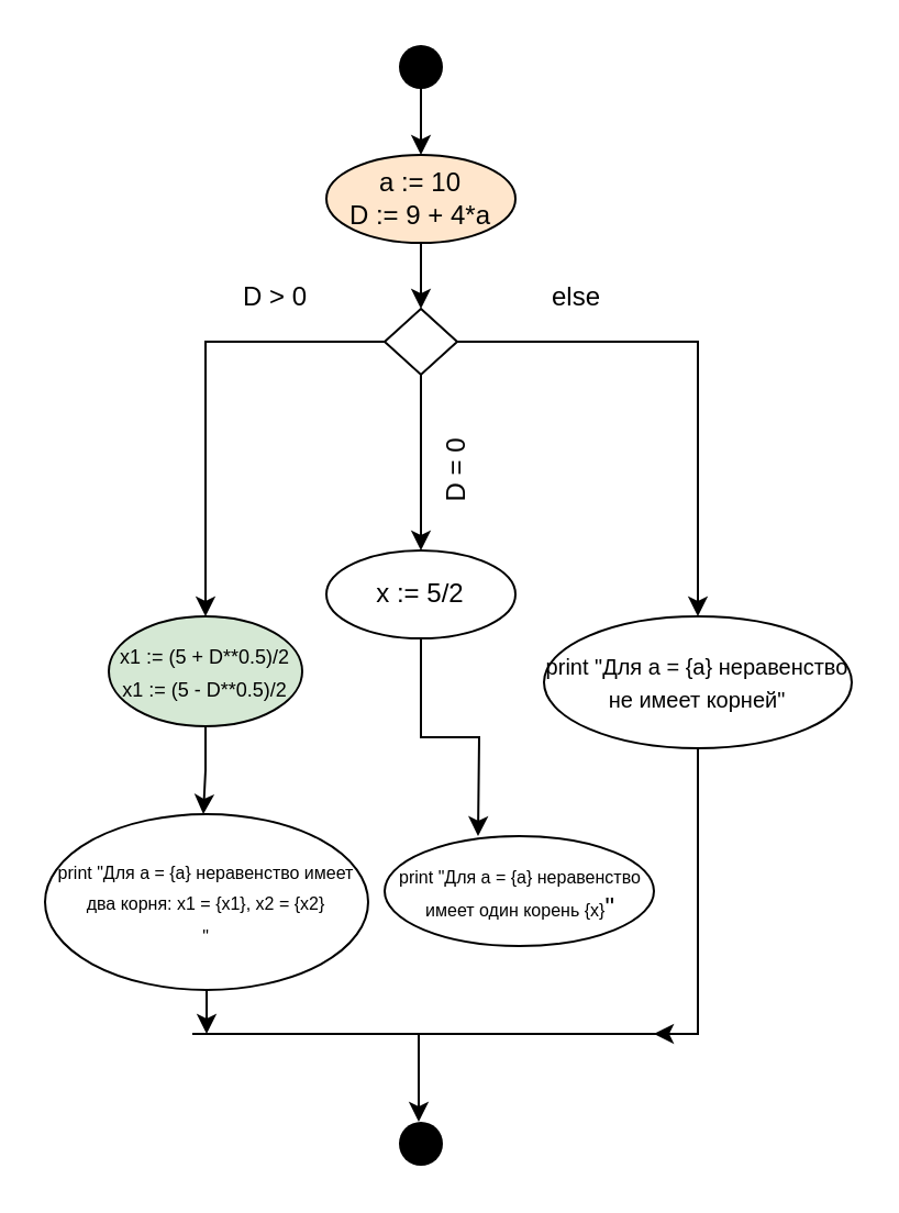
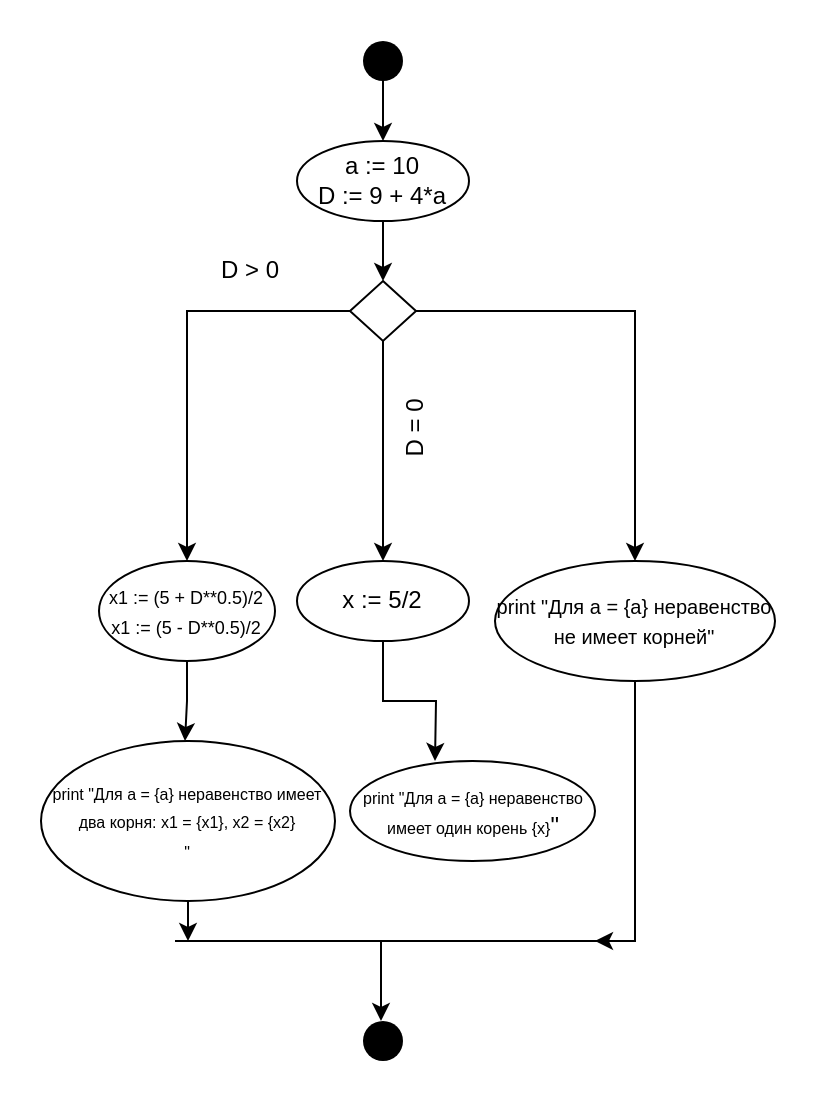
  <mxCell id="0" />
  <mxCell id="1" parent="0" />
  <mxCell id="2" value="" style="edgeStyle=orthogonalEdgeStyle;rounded=0;orthogonalLoop=1;jettySize=auto;html=1;" edge="1" parent="1" source="3" target="5"><mxGeometry relative="1" as="geometry" /></mxCell>
  <mxCell id="3" value="" style="shape=waypoint;sketch=0;fillStyle=solid;size=6;pointerEvents=1;points=[];fillColor=none;resizable=0;rotatable=0;perimeter=centerPerimeter;snapToPoint=1;strokeWidth=8;" vertex="1" parent="1"><mxGeometry x="181" y="20" width="20" height="20" as="geometry" /></mxCell>
  <mxCell id="4" value="" style="edgeStyle=orthogonalEdgeStyle;rounded=0;orthogonalLoop=1;jettySize=auto;html=1;entryX=0.5;entryY=0;entryDx=0;entryDy=0;" edge="1" parent="1" source="5" target="9"><mxGeometry relative="1" as="geometry" /></mxCell>
- <mxCell id="5" value="a := 10&lt;br&gt;D := 9 + 4*a" style="ellipse;whiteSpace=wrap;html=1;strokeWidth=1;fillColor=#ffe6cc;" vertex="1" parent="1"><mxGeometry x="148" y="70" width="86" height="40" as="geometry" /></mxCell>
+ <mxCell id="5" value="a := 10&lt;br&gt;D := 9 + 4*a" style="ellipse;whiteSpace=wrap;html=1;strokeWidth=1;" vertex="1" parent="1"><mxGeometry x="148" y="70" width="86" height="40" as="geometry" /></mxCell>
  <mxCell id="6" style="edgeStyle=orthogonalEdgeStyle;rounded=0;orthogonalLoop=1;jettySize=auto;html=1;" edge="1" parent="1" source="9" target="13"><mxGeometry relative="1" as="geometry" /></mxCell>
  <mxCell id="7" style="edgeStyle=orthogonalEdgeStyle;rounded=0;orthogonalLoop=1;jettySize=auto;html=1;entryX=0.5;entryY=0;entryDx=0;entryDy=0;" edge="1" parent="1" source="9" target="15"><mxGeometry relative="1" as="geometry" /></mxCell>
  <mxCell id="8" style="edgeStyle=orthogonalEdgeStyle;rounded=0;orthogonalLoop=1;jettySize=auto;html=1;" edge="1" parent="1" source="9" target="11"><mxGeometry relative="1" as="geometry" /></mxCell>
  <mxCell id="9" value="" style="rhombus;whiteSpace=wrap;html=1;" vertex="1" parent="1"><mxGeometry x="174.5" y="140" width="33" height="30" as="geometry" /></mxCell>
  <mxCell id="10" style="edgeStyle=orthogonalEdgeStyle;rounded=0;orthogonalLoop=1;jettySize=auto;html=1;" edge="1" parent="1" source="11"><mxGeometry relative="1" as="geometry"><mxPoint x="92" y="370" as="targetPoint" /></mxGeometry></mxCell>
- <mxCell id="11" value="&lt;font style=&quot;font-size: 9px;&quot;&gt;x1 := (5 + D**0.5)/2&lt;br&gt;x1 := (5 - D**0.5)/2&lt;br&gt;&lt;/font&gt;" style="ellipse;whiteSpace=wrap;html=1;strokeWidth=1;fillColor=#d5e8d4;" vertex="1" parent="1"><mxGeometry x="49" y="280" width="88" height="50" as="geometry" /></mxCell>
+ <mxCell id="11" value="&lt;font style=&quot;font-size: 9px;&quot;&gt;x1 := (5 + D**0.5)/2&lt;br&gt;x1 := (5 - D**0.5)/2&lt;br&gt;&lt;/font&gt;" style="ellipse;whiteSpace=wrap;html=1;strokeWidth=1;" vertex="1" parent="1"><mxGeometry x="49" y="280" width="88" height="50" as="geometry" /></mxCell>
  <mxCell id="12" style="edgeStyle=orthogonalEdgeStyle;rounded=0;orthogonalLoop=1;jettySize=auto;html=1;" edge="1" parent="1" source="13"><mxGeometry relative="1" as="geometry"><mxPoint x="217" y="380" as="targetPoint" /></mxGeometry></mxCell>
- <mxCell id="13" value="x := 5/2" style="ellipse;whiteSpace=wrap;html=1;strokeWidth=1;" vertex="1" parent="1"><mxGeometry x="148" y="250" width="86" height="40" as="geometry" /></mxCell>
+ <mxCell id="13" value="x := 5/2" style="ellipse;whiteSpace=wrap;html=1;strokeWidth=1;" vertex="1" parent="1"><mxGeometry x="148" y="280" width="86" height="40" as="geometry" /></mxCell>
  <mxCell id="14" style="edgeStyle=orthogonalEdgeStyle;rounded=0;orthogonalLoop=1;jettySize=auto;html=1;" edge="1" parent="1" source="15"><mxGeometry relative="1" as="geometry"><mxPoint x="297" y="470" as="targetPoint" /><Array as="points"><mxPoint x="317" y="470" /></Array></mxGeometry></mxCell>
  <mxCell id="15" value="&lt;font style=&quot;font-size: 10px;&quot;&gt;print &quot;Для а = {a} неравенство не имеет корней&quot;&lt;/font&gt;" style="ellipse;whiteSpace=wrap;html=1;strokeWidth=1;" vertex="1" parent="1"><mxGeometry x="247" y="280" width="140" height="60" as="geometry" /></mxCell>
  <mxCell id="16" value="" style="endArrow=none;html=1;rounded=0;" edge="1" parent="1"><mxGeometry width="50" height="50" relative="1" as="geometry"><mxPoint x="87" y="470" as="sourcePoint" /><mxPoint x="300" y="470" as="targetPoint" /><Array as="points" /></mxGeometry></mxCell>
  <mxCell id="17" value="" style="endArrow=classic;html=1;rounded=0;" edge="1" parent="1"><mxGeometry width="50" height="50" relative="1" as="geometry"><mxPoint x="190" y="470" as="sourcePoint" /><mxPoint x="190" y="510" as="targetPoint" /><Array as="points"><mxPoint x="190" y="470" /></Array></mxGeometry></mxCell>
  <mxCell id="18" value="" style="shape=waypoint;sketch=0;fillStyle=solid;size=6;pointerEvents=1;points=[];fillColor=none;resizable=0;rotatable=0;perimeter=centerPerimeter;snapToPoint=1;strokeWidth=8;" vertex="1" parent="1"><mxGeometry x="181" y="510" width="20" height="20" as="geometry" /></mxCell>
  <mxCell id="19" value="D &amp;gt; 0" style="text;html=1;strokeColor=none;fillColor=none;align=center;verticalAlign=middle;whiteSpace=wrap;rounded=0;" vertex="1" parent="1"><mxGeometry x="90" y="120" width="70" height="30" as="geometry" /></mxCell>
- <mxCell id="20" value="else" style="text;html=1;strokeColor=none;fillColor=none;align=center;verticalAlign=middle;whiteSpace=wrap;rounded=0;" vertex="1" parent="1"><mxGeometry x="227" y="120" width="70" height="30" as="geometry" /></mxCell>
  <mxCell id="21" value="D = 0&lt;br&gt;" style="text;html=1;strokeColor=none;fillColor=none;align=center;verticalAlign=middle;whiteSpace=wrap;rounded=0;rotation=-90;" vertex="1" parent="1"><mxGeometry x="174.5" y="200" width="66" height="28.5" as="geometry" /></mxCell>
  <mxCell id="22" style="edgeStyle=orthogonalEdgeStyle;rounded=0;orthogonalLoop=1;jettySize=auto;html=1;" edge="1" parent="1" source="23"><mxGeometry relative="1" as="geometry"><mxPoint x="93.5" y="470" as="targetPoint" /></mxGeometry></mxCell>
  <mxCell id="23" value="&lt;font style=&quot;font-size: 8px;&quot;&gt;print &quot;Для а = {a} неравенство имеет два корня: х1 = {x1}, х2 = {x2}&lt;br&gt;&quot;&lt;/font&gt;" style="ellipse;whiteSpace=wrap;html=1;strokeWidth=1;" vertex="1" parent="1"><mxGeometry x="20" y="370" width="147" height="80" as="geometry" /></mxCell>
  <mxCell id="24" value="&lt;font style=&quot;font-size: 8px;&quot;&gt;print &quot;Для a = {a} неравенство имеет один корень {x}&lt;/font&gt;&quot;" style="ellipse;whiteSpace=wrap;html=1;strokeWidth=1;" vertex="1" parent="1"><mxGeometry x="174.5" y="380" width="122.5" height="50" as="geometry" /></mxCell>
